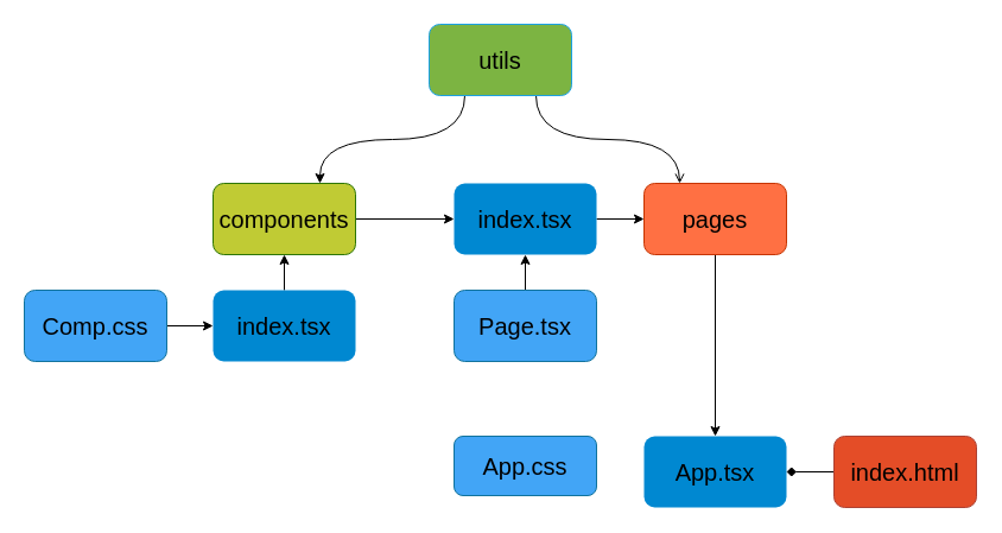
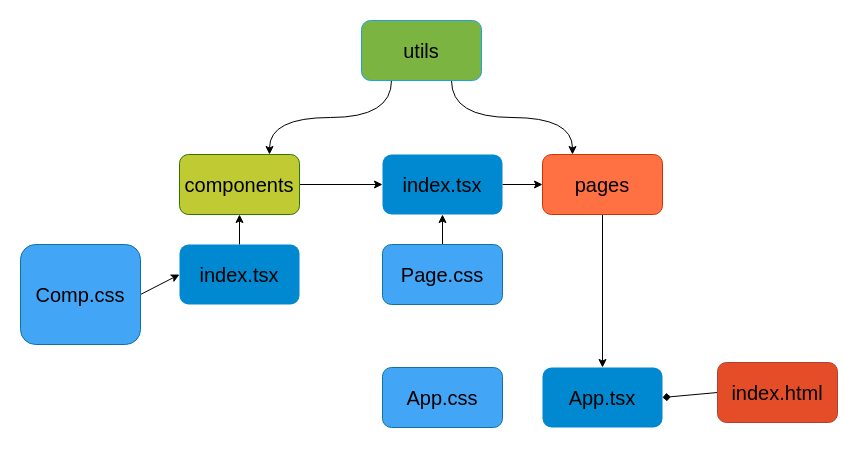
  <mxCell id="0" />
  <mxCell id="1" parent="0" />
  <mxCell id="2" style="edgeStyle=none;html=1;exitX=0;exitY=0.5;exitDx=0;exitDy=0;entryX=1;entryY=0.5;entryDx=0;entryDy=0;strokeColor=#000000;endArrow=diamond;" edge="1" parent="1" source="3" target="5"><mxGeometry relative="1" as="geometry" /></mxCell>
- <mxCell id="3" value="index.html" style="rounded=1;whiteSpace=wrap;html=1;hachureGap=4;fontFamily=Helvetica;fontSize=20;labelBackgroundColor=none;shadow=0;fillColor=#E44D27;strokeColor=#ae4132;fontColor=#000000;" parent="1" vertex="1"><mxGeometry x="702" y="367" width="120" height="60" as="geometry" /></mxCell>
- <mxCell id="4" value="App.css" style="rounded=1;whiteSpace=wrap;html=1;hachureGap=4;fontFamily=Helvetica;fontSize=20;labelBackgroundColor=none;shadow=0;fillColor=#42a5f6;strokeColor=#10739e;fontColor=#000000;" parent="1" vertex="1"><mxGeometry x="382" y="367" width="120" height="50" as="geometry" /></mxCell>
+ <mxCell id="3" value="index.html" style="rounded=1;whiteSpace=wrap;html=1;hachureGap=4;fontFamily=Helvetica;fontSize=20;labelBackgroundColor=none;shadow=0;fillColor=#E44D27;strokeColor=#ae4132;fontColor=#000000;" parent="1" vertex="1"><mxGeometry x="717" y="362" width="120" height="60" as="geometry" /></mxCell>
+ <mxCell id="4" value="App.css" style="rounded=1;whiteSpace=wrap;html=1;hachureGap=4;fontFamily=Helvetica;fontSize=20;labelBackgroundColor=none;shadow=0;fillColor=#42a5f6;strokeColor=#10739e;fontColor=#000000;" parent="1" vertex="1"><mxGeometry x="382" y="367" width="120" height="60" as="geometry" /></mxCell>
  <mxCell id="5" value="App.tsx" style="rounded=1;whiteSpace=wrap;html=1;hachureGap=4;fontFamily=Helvetica;fontSize=20;labelBackgroundColor=none;shadow=0;fillColor=#0088d1;strokeColor=none;fontColor=#000000;" parent="1" vertex="1"><mxGeometry x="542" y="367" width="120" height="60" as="geometry" /></mxCell>
  <mxCell id="6" style="edgeStyle=none;html=1;exitX=0.5;exitY=1;exitDx=0;exitDy=0;entryX=0.5;entryY=0;entryDx=0;entryDy=0;strokeColor=#000000;fontSize=20;" edge="1" parent="1" source="7" target="5"><mxGeometry relative="1" as="geometry" /></mxCell>
  <mxCell id="7" value="&lt;span style=&quot;font-size: 20px;&quot;&gt;pages&lt;/span&gt;" style="rounded=1;whiteSpace=wrap;html=1;fillColor=#ff7043;fontColor=#000000;strokeColor=#C73500;" vertex="1" parent="1"><mxGeometry x="542" y="154" width="120" height="60" as="geometry" /></mxCell>
  <mxCell id="8" style="edgeStyle=none;html=1;exitX=1;exitY=0.5;exitDx=0;exitDy=0;entryX=0;entryY=0.5;entryDx=0;entryDy=0;strokeColor=#000000;fontSize=20;" edge="1" parent="1" source="11" target="7"><mxGeometry relative="1" as="geometry" /></mxCell>
  <mxCell id="9" value="" style="edgeStyle=none;html=1;strokeColor=#000000;fontSize=20;fontColor=#000000;startArrow=classic;startFill=1;endArrow=none;endFill=0;" edge="1" parent="1" source="11" target="12"><mxGeometry relative="1" as="geometry" /></mxCell>
  <mxCell id="10" value="" style="edgeStyle=none;html=1;strokeColor=#000000;fontSize=20;fontColor=#000000;startArrow=classic;startFill=1;endArrow=none;endFill=0;" edge="1" parent="1" source="11" target="14"><mxGeometry relative="1" as="geometry" /></mxCell>
  <mxCell id="11" value="&lt;font color=&quot;#000000&quot;&gt;index.tsx&lt;/font&gt;" style="rounded=1;whiteSpace=wrap;html=1;fontSize=20;fillColor=#0088d1;strokeColor=none;" vertex="1" parent="1"><mxGeometry x="382" y="154" width="120" height="60" as="geometry" /></mxCell>
- <mxCell id="12" value="&lt;font&gt;Page.tsx&lt;br&gt;&lt;/font&gt;" style="rounded=1;whiteSpace=wrap;html=1;fontSize=20;fillColor=#42a5f6;strokeColor=#10739e;fontColor=#000000;" vertex="1" parent="1"><mxGeometry x="382" y="244" width="120" height="60" as="geometry" /></mxCell>
+ <mxCell id="12" value="&lt;font&gt;Page.css&lt;br&gt;&lt;/font&gt;" style="rounded=1;whiteSpace=wrap;html=1;fontSize=20;fillColor=#42a5f6;strokeColor=#10739e;fontColor=#000000;" vertex="1" parent="1"><mxGeometry x="382" y="244" width="120" height="60" as="geometry" /></mxCell>
  <mxCell id="13" value="" style="edgeStyle=none;html=1;strokeColor=#000000;fontSize=20;fontColor=#FFFFFF;startArrow=classic;startFill=1;endArrow=none;endFill=0;" edge="1" parent="1" source="14" target="16"><mxGeometry relative="1" as="geometry" /></mxCell>
  <mxCell id="14" value="&lt;font color=&quot;#000000&quot;&gt;components&lt;/font&gt;" style="rounded=1;whiteSpace=wrap;html=1;fontSize=20;fillColor=#C0CB34;strokeColor=#2D7600;fontColor=#ffffff;" vertex="1" parent="1"><mxGeometry x="179" y="154" width="120" height="60" as="geometry" /></mxCell>
  <mxCell id="15" style="edgeStyle=none;html=1;exitX=0;exitY=0.5;exitDx=0;exitDy=0;entryX=1;entryY=0.5;entryDx=0;entryDy=0;strokeColor=#000000;fontSize=20;fontColor=#000000;startArrow=classic;startFill=1;endArrow=none;endFill=0;" edge="1" parent="1" source="16" target="17"><mxGeometry relative="1" as="geometry" /></mxCell>
  <mxCell id="16" value="&lt;font color=&quot;#000000&quot;&gt;index.tsx&lt;/font&gt;" style="whiteSpace=wrap;html=1;fontSize=20;fillColor=#0088d1;strokeColor=none;rounded=1;" vertex="1" parent="1"><mxGeometry x="179" y="244" width="120" height="60" as="geometry" /></mxCell>
- <mxCell id="17" value="&lt;font&gt;Comp.css&lt;br&gt;&lt;/font&gt;" style="rounded=1;whiteSpace=wrap;html=1;fontSize=20;fillColor=#42a5f6;strokeColor=#10739e;fontColor=#000000;" vertex="1" parent="1"><mxGeometry x="20" y="244" width="120" height="60" as="geometry" /></mxCell>
+ <mxCell id="17" value="&lt;font&gt;Comp.css&lt;br&gt;&lt;/font&gt;" style="rounded=1;whiteSpace=wrap;html=1;fontSize=20;fillColor=#42a5f6;strokeColor=#10739e;fontColor=#000000;" vertex="1" parent="1"><mxGeometry x="20" y="244" width="120" height="100" as="geometry" /></mxCell>
  <mxCell id="18" style="edgeStyle=orthogonalEdgeStyle;html=1;exitX=0.25;exitY=1;exitDx=0;exitDy=0;entryX=0.75;entryY=0;entryDx=0;entryDy=0;strokeColor=#000000;fontSize=20;fontColor=#000000;startArrow=none;startFill=0;endArrow=classic;endFill=1;curved=1;" edge="1" parent="1" source="20" target="14"><mxGeometry relative="1" as="geometry" /></mxCell>
- <mxCell id="19" style="edgeStyle=orthogonalEdgeStyle;html=1;exitX=0.75;exitY=1;exitDx=0;exitDy=0;entryX=0.25;entryY=0;entryDx=0;entryDy=0;strokeColor=#000000;fontSize=20;fontColor=#000000;startArrow=none;startFill=0;endArrow=open;endFill=1;curved=1;" edge="1" parent="1" source="20" target="7"><mxGeometry relative="1" as="geometry" /></mxCell>
+ <mxCell id="19" style="edgeStyle=orthogonalEdgeStyle;html=1;exitX=0.75;exitY=1;exitDx=0;exitDy=0;entryX=0.25;entryY=0;entryDx=0;entryDy=0;strokeColor=#000000;fontSize=20;fontColor=#000000;startArrow=none;startFill=0;endArrow=classic;endFill=1;curved=1;" edge="1" parent="1" source="20" target="7"><mxGeometry relative="1" as="geometry" /></mxCell>
  <mxCell id="20" value="utils" style="rounded=1;whiteSpace=wrap;html=1;strokeColor=#1BA1E2;fontSize=20;fontColor=#000000;fillColor=#7cb442;" vertex="1" parent="1"><mxGeometry x="361" y="20" width="120" height="60" as="geometry" /></mxCell>
